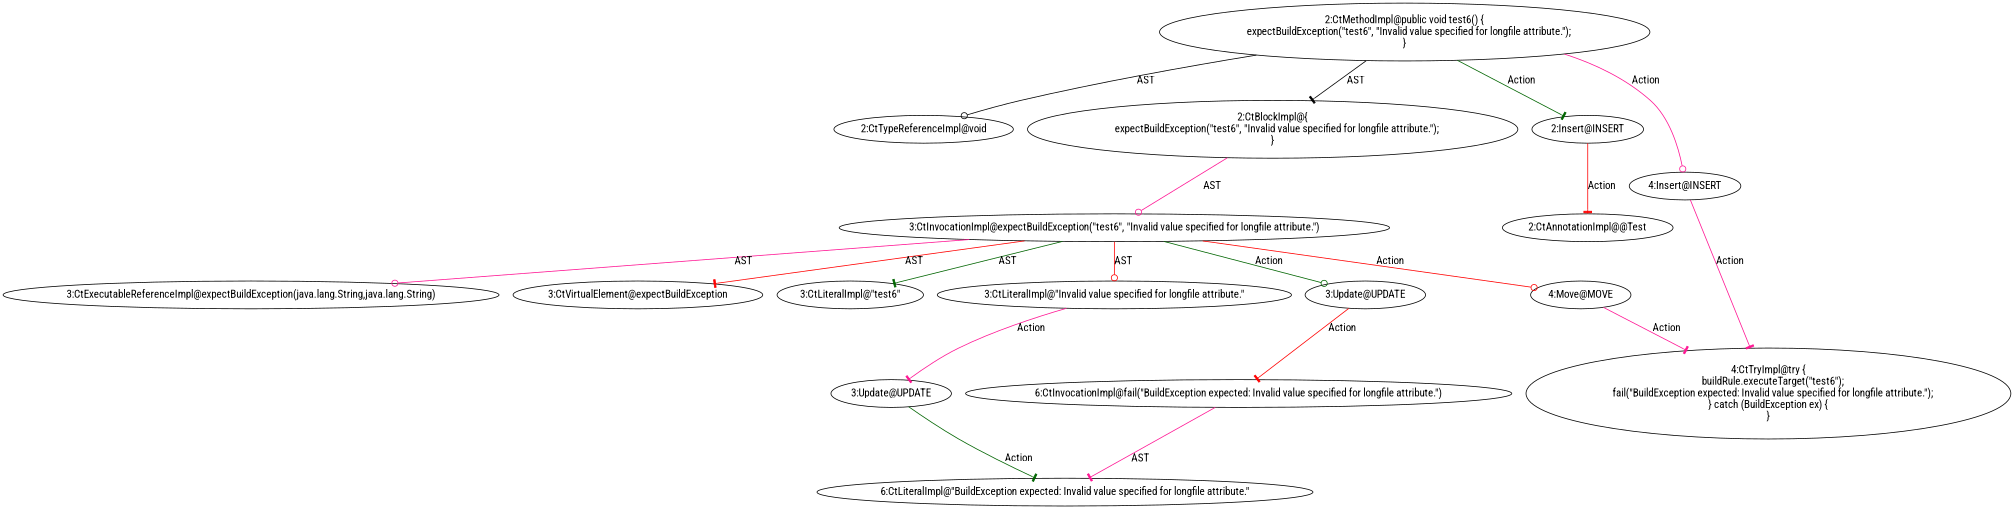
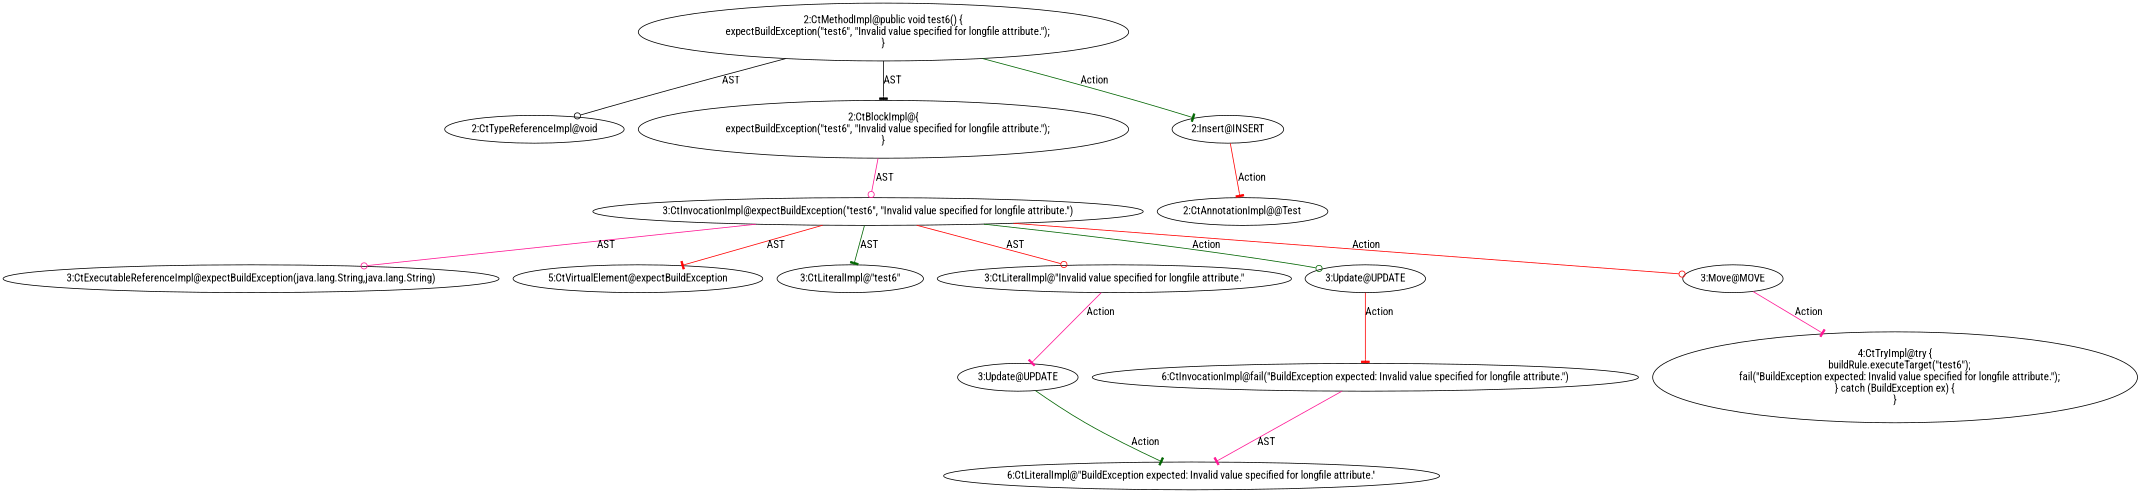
  digraph {
    fontname="Roboto Condensed"
    node [fontname="Roboto Condensed" shape=ellipse]
    edge [arrowhead=tee color=deeppink fontname="Roboto Condensed"]
    n1 [label="2:CtTypeReferenceImpl@void"]
    n2 [label="3:CtExecutableReferenceImpl@expectBuildException(java.lang.String,java.lang.String)"]
-   n3 [label="3:CtVirtualElement@expectBuildException"]
+   n3 [label="5:CtVirtualElement@expectBuildException"]
    n4 [label="3:CtLiteralImpl@\"test6\""]
    n5 [label="3:CtLiteralImpl@\"Invalid value specified for longfile attribute.\""]
    n6 [label="3:Update@UPDATE"]
    n7 [label="6:CtLiteralImpl@\"BuildException expected: Invalid value specified for longfile attribute.\""]
    n8 [label="3:CtInvocationImpl@expectBuildException(\"test6\", \"Invalid value specified for longfile attribute.\")"]
    n9 [label="3:Update@UPDATE"]
-   n10 [label="4:Move@MOVE"]
+   n10 [label="3:Move@MOVE"]
    n11 [label="6:CtInvocationImpl@fail(\"BuildException expected: Invalid value specified for longfile attribute.\")"]
    n12 [label="4:CtTryImpl@try \{\n    buildRule.executeTarget(\"test6\");\n    fail(\"BuildException expected: Invalid value specified for longfile attribute.\");\n\} catch (BuildException ex) \{\n\}"]
    n13 [label="2:CtBlockImpl@\{\n    expectBuildException(\"test6\", \"Invalid value specified for longfile attribute.\");\n\}"]
    n14 [label="2:CtMethodImpl@public void test6() \{\n    expectBuildException(\"test6\", \"Invalid value specified for longfile attribute.\");\n\}"]
    n15 [label="2:Insert@INSERT"]
-   n16 [label="4:Insert@INSERT"]
    n17 [label="2:CtAnnotationImpl@@Test"]
    n5 -> n6 [label=Action]
    n6 -> n7 [color=darkgreen label=Action]
    n8 -> n2 [arrowhead=odot label=AST]
    n8 -> n3 [color=red label=AST]
    n8 -> n4 [color=darkgreen label=AST]
    n8 -> n5 [arrowhead=odot color=red label=AST]
    n8 -> n9 [arrowhead=odot color=darkgreen label=Action]
    n8 -> n10 [arrowhead=odot color=red label=Action]
    n9 -> n11 [color=red label=Action]
    n10 -> n12 [label=Action]
    n11 -> n7 [label=AST]
    n13 -> n8 [arrowhead=odot label=AST]
    n14 -> n1 [arrowhead=odot color=black label=AST]
    n14 -> n13 [color=black label=AST]
    n14 -> n15 [color=darkgreen label=Action]
-   n14 -> n16 [arrowhead=odot label=Action]
    n15 -> n17 [color=red label=Action]
-   n16 -> n12 [label=Action]
  }
